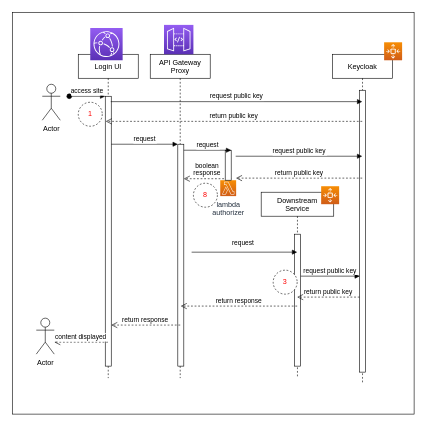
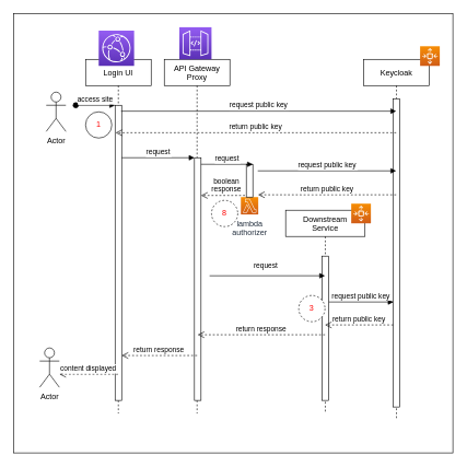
  <mxCell id="0" />
  <mxCell id="1" parent="0" />
  <mxCell id="2" value="" style="whiteSpace=wrap;html=1;aspect=fixed;fontColor=#FF0000;" parent="1" vertex="1"><mxGeometry x="20" y="20" width="670" height="670" as="geometry" /></mxCell>
  <mxCell id="3" value="Login UI" style="shape=umlLifeline;perimeter=lifelinePerimeter;container=1;collapsible=0;recursiveResize=0;rounded=0;shadow=0;strokeWidth=1;" parent="1" vertex="1"><mxGeometry x="130" y="90" width="100" height="540" as="geometry" /></mxCell>
  <mxCell id="4" value="" style="points=[];perimeter=orthogonalPerimeter;rounded=0;shadow=0;strokeWidth=1;" parent="3" vertex="1"><mxGeometry x="45" y="70" width="10" height="450" as="geometry" /></mxCell>
  <mxCell id="5" value="access site" style="verticalAlign=bottom;startArrow=oval;endArrow=block;startSize=8;shadow=0;strokeWidth=1;" parent="3" target="4" edge="1"><mxGeometry relative="1" as="geometry"><mxPoint x="-15" y="70" as="sourcePoint" /></mxGeometry></mxCell>
  <mxCell id="6" value="API Gateway&#10;Proxy" style="shape=umlLifeline;perimeter=lifelinePerimeter;container=1;collapsible=0;recursiveResize=0;rounded=0;shadow=0;strokeWidth=1;" parent="1" vertex="1"><mxGeometry x="250" y="90" width="100" height="540" as="geometry" /></mxCell>
  <mxCell id="7" value="" style="points=[];perimeter=orthogonalPerimeter;rounded=0;shadow=0;strokeWidth=1;" parent="6" vertex="1"><mxGeometry x="46" y="150" width="10" height="370" as="geometry" /></mxCell>
  <mxCell id="8" value="return response" style="verticalAlign=bottom;endArrow=open;dashed=1;endSize=8;exitX=0;exitY=0.95;shadow=0;strokeWidth=1;" parent="1" edge="1"><mxGeometry relative="1" as="geometry"><mxPoint x="185" y="541.5" as="targetPoint" /><mxPoint x="300" y="541.5" as="sourcePoint" /></mxGeometry></mxCell>
  <mxCell id="9" value="request" style="verticalAlign=bottom;endArrow=block;entryX=0;entryY=0;shadow=0;strokeWidth=1;" parent="1" source="4" target="7" edge="1"><mxGeometry relative="1" as="geometry"><mxPoint x="275" y="170" as="sourcePoint" /></mxGeometry></mxCell>
  <mxCell id="10" value="boolean&#10;response" style="verticalAlign=bottom;endArrow=open;dashed=1;endSize=8;exitX=1;exitY=0.95;shadow=0;strokeWidth=1;" parent="1" source="16" target="7" edge="1"><mxGeometry relative="1" as="geometry"><mxPoint x="245" y="327" as="targetPoint" /></mxGeometry></mxCell>
  <mxCell id="11" value="Actor" style="shape=umlActor;verticalLabelPosition=bottom;verticalAlign=top;html=1;outlineConnect=0;" parent="1" vertex="1"><mxGeometry x="70" y="140" width="30" height="60" as="geometry" /></mxCell>
  <mxCell id="12" value="Downstream &#10;Service" style="shape=umlLifeline;perimeter=lifelinePerimeter;container=1;collapsible=0;recursiveResize=0;rounded=0;shadow=0;strokeWidth=1;" parent="1" vertex="1"><mxGeometry x="435" y="320" width="121" height="310" as="geometry" /></mxCell>
  <mxCell id="13" value="" style="points=[];perimeter=orthogonalPerimeter;rounded=0;shadow=0;strokeWidth=1;" parent="12" vertex="1"><mxGeometry x="55.5" y="70" width="10" height="220" as="geometry" /></mxCell>
  <mxCell id="14" value="" style="points=[[0,0,0],[0.25,0,0],[0.5,0,0],[0.75,0,0],[1,0,0],[0,1,0],[0.25,1,0],[0.5,1,0],[0.75,1,0],[1,1,0],[0,0.25,0],[0,0.5,0],[0,0.75,0],[1,0.25,0],[1,0.5,0],[1,0.75,0]];outlineConnect=0;fontColor=#232F3E;gradientColor=#945DF2;gradientDirection=north;fillColor=#5A30B5;strokeColor=#ffffff;dashed=0;verticalLabelPosition=bottom;verticalAlign=top;align=center;html=1;fontSize=12;fontStyle=0;aspect=fixed;shape=mxgraph.aws4.resourceIcon;resIcon=mxgraph.aws4.api_gateway;" parent="1" vertex="1"><mxGeometry x="273" y="41" width="49" height="49" as="geometry" /></mxCell>
  <mxCell id="15" value="lambda &lt;br&gt;authorizer" style="points=[[0,0,0],[0.25,0,0],[0.5,0,0],[0.75,0,0],[1,0,0],[0,1,0],[0.25,1,0],[0.5,1,0],[0.75,1,0],[1,1,0],[0,0.25,0],[0,0.5,0],[0,0.75,0],[1,0.25,0],[1,0.5,0],[1,0.75,0]];outlineConnect=0;fontColor=#232F3E;gradientColor=#F78E04;gradientDirection=north;fillColor=#D05C17;strokeColor=#ffffff;dashed=0;verticalLabelPosition=bottom;verticalAlign=top;align=center;html=1;fontSize=12;fontStyle=0;aspect=fixed;shape=mxgraph.aws4.resourceIcon;resIcon=mxgraph.aws4.lambda;" parent="1" vertex="1"><mxGeometry x="366.75" y="300" width="26.5" height="26.5" as="geometry" /></mxCell>
  <mxCell id="16" value="" style="points=[];perimeter=orthogonalPerimeter;rounded=0;shadow=0;strokeWidth=1;" parent="1" vertex="1"><mxGeometry x="375" y="250" width="10" height="50" as="geometry" /></mxCell>
  <mxCell id="17" value="Keycloak" style="shape=umlLifeline;perimeter=lifelinePerimeter;container=1;collapsible=0;recursiveResize=0;rounded=0;shadow=0;strokeWidth=1;" parent="1" vertex="1"><mxGeometry x="554" y="90" width="100" height="550" as="geometry" /></mxCell>
  <mxCell id="18" value="" style="points=[];perimeter=orthogonalPerimeter;rounded=0;shadow=0;strokeWidth=1;" parent="17" vertex="1"><mxGeometry x="45" y="60" width="10" height="470" as="geometry" /></mxCell>
  <mxCell id="19" value="request" style="verticalAlign=bottom;endArrow=block;entryX=1;entryY=0;shadow=0;strokeWidth=1;" parent="1" source="7" target="16" edge="1"><mxGeometry relative="1" as="geometry"><mxPoint x="245" y="270" as="sourcePoint" /></mxGeometry></mxCell>
  <mxCell id="20" value="" style="points=[[0,0,0],[0.25,0,0],[0.5,0,0],[0.75,0,0],[1,0,0],[0,1,0],[0.25,1,0],[0.5,1,0],[0.75,1,0],[1,1,0],[0,0.25,0],[0,0.5,0],[0,0.75,0],[1,0.25,0],[1,0.5,0],[1,0.75,0]];outlineConnect=0;fontColor=#232F3E;gradientColor=#F78E04;gradientDirection=north;fillColor=#D05C17;strokeColor=#ffffff;dashed=0;verticalLabelPosition=bottom;verticalAlign=top;align=center;html=1;fontSize=12;fontStyle=0;aspect=fixed;shape=mxgraph.aws4.resourceIcon;resIcon=mxgraph.aws4.auto_scaling2;" parent="1" vertex="1"><mxGeometry x="640" y="70" width="30" height="30" as="geometry" /></mxCell>
  <mxCell id="21" value="request public key" style="verticalAlign=bottom;endArrow=block;shadow=0;strokeWidth=1;" parent="1" target="17" edge="1"><mxGeometry relative="1" as="geometry"><mxPoint x="392.5" y="260" as="sourcePoint" /><mxPoint x="467.5" y="260" as="targetPoint" /></mxGeometry></mxCell>
  <mxCell id="22" value="return public key" style="verticalAlign=bottom;endArrow=open;dashed=1;endSize=8;shadow=0;strokeWidth=1;" parent="1" source="17" edge="1"><mxGeometry relative="1" as="geometry"><mxPoint x="393" y="296.5" as="targetPoint" /><mxPoint x="468" y="296.5" as="sourcePoint" /></mxGeometry></mxCell>
  <mxCell id="23" value="request" style="verticalAlign=bottom;endArrow=block;shadow=0;strokeWidth=1;entryX=0.45;entryY=0.227;entryDx=0;entryDy=0;entryPerimeter=0;" parent="1" edge="1"><mxGeometry x="-0.023" y="7" relative="1" as="geometry"><mxPoint x="319" y="420" as="sourcePoint" /><mxPoint x="495" y="419.94" as="targetPoint" /><mxPoint as="offset" /></mxGeometry></mxCell>
  <mxCell id="24" value="return public key" style="verticalAlign=bottom;endArrow=open;dashed=1;endSize=8;shadow=0;strokeWidth=1;entryX=0.45;entryY=0.545;entryDx=0;entryDy=0;entryPerimeter=0;" parent="1" edge="1"><mxGeometry relative="1" as="geometry"><mxPoint x="495" y="494.9" as="targetPoint" /><mxPoint x="599" y="494.9" as="sourcePoint" /></mxGeometry></mxCell>
  <mxCell id="25" value="" style="points=[[0,0,0],[0.25,0,0],[0.5,0,0],[0.75,0,0],[1,0,0],[0,1,0],[0.25,1,0],[0.5,1,0],[0.75,1,0],[1,1,0],[0,0.25,0],[0,0.5,0],[0,0.75,0],[1,0.25,0],[1,0.5,0],[1,0.75,0]];outlineConnect=0;fontColor=#232F3E;gradientColor=#F78E04;gradientDirection=north;fillColor=#D05C17;strokeColor=#ffffff;dashed=0;verticalLabelPosition=bottom;verticalAlign=top;align=center;html=1;fontSize=12;fontStyle=0;aspect=fixed;shape=mxgraph.aws4.resourceIcon;resIcon=mxgraph.aws4.auto_scaling2;" parent="1" vertex="1"><mxGeometry x="535" y="310" width="30" height="30" as="geometry" /></mxCell>
  <mxCell id="26" value="request public key" style="verticalAlign=bottom;endArrow=block;shadow=0;strokeWidth=1;exitX=1.45;exitY=0.318;exitDx=0;exitDy=0;exitPerimeter=0;" parent="1" edge="1"><mxGeometry relative="1" as="geometry"><mxPoint x="501" y="459.96" as="sourcePoint" /><mxPoint x="599.5" y="459.96" as="targetPoint" /></mxGeometry></mxCell>
  <mxCell id="27" value="return response" style="verticalAlign=bottom;endArrow=open;dashed=1;endSize=8;shadow=0;strokeWidth=1;entryX=0.083;entryY=0.851;entryDx=0;entryDy=0;entryPerimeter=0;" parent="1" edge="1"><mxGeometry relative="1" as="geometry"><mxPoint x="300.83" y="509.87" as="targetPoint" /><mxPoint x="495" y="509.87" as="sourcePoint" /></mxGeometry></mxCell>
  <mxCell id="28" value="8" style="ellipse;whiteSpace=wrap;html=1;align=center;dashed=1;fontColor=#FF0000;" parent="1" vertex="1"><mxGeometry x="322" y="305" width="40" height="40" as="geometry" /></mxCell>
  <mxCell id="29" value="3" style="ellipse;whiteSpace=wrap;html=1;align=center;dashed=1;fontColor=#FF0000;" parent="1" vertex="1"><mxGeometry x="455" y="450" width="40" height="40" as="geometry" /></mxCell>
- <mxCell id="30" value="1" style="ellipse;whiteSpace=wrap;html=1;align=center;dashed=1;fontColor=#FF0000;" parent="1" vertex="1"><mxGeometry x="130" y="170" width="40" height="40" as="geometry" /></mxCell>
+ <mxCell id="30" value="1" style="ellipse;whiteSpace=wrap;html=1;align=center;dashed=0;fontColor=#FF0000;" parent="1" vertex="1"><mxGeometry x="130" y="170" width="40" height="40" as="geometry" /></mxCell>
  <mxCell id="31" value="request public key" style="verticalAlign=bottom;endArrow=block;shadow=0;strokeWidth=1;exitX=0.917;exitY=0.02;exitDx=0;exitDy=0;exitPerimeter=0;" parent="1" source="4" target="17" edge="1"><mxGeometry relative="1" as="geometry"><mxPoint x="274.5" y="161.33" as="sourcePoint" /><mxPoint x="485.5" y="161.33" as="targetPoint" /></mxGeometry></mxCell>
  <mxCell id="32" value="return public key" style="verticalAlign=bottom;endArrow=open;dashed=1;endSize=8;shadow=0;strokeWidth=1;entryX=0.083;entryY=0.093;entryDx=0;entryDy=0;entryPerimeter=0;" parent="1" source="17" target="4" edge="1"><mxGeometry relative="1" as="geometry"><mxPoint x="275" y="197.83" as="targetPoint" /><mxPoint x="485.5" y="197.83" as="sourcePoint" /></mxGeometry></mxCell>
  <mxCell id="33" value="" style="points=[[0,0,0],[0.25,0,0],[0.5,0,0],[0.75,0,0],[1,0,0],[0,1,0],[0.25,1,0],[0.5,1,0],[0.75,1,0],[1,1,0],[0,0.25,0],[0,0.5,0],[0,0.75,0],[1,0.25,0],[1,0.5,0],[1,0.75,0]];outlineConnect=0;fontColor=#232F3E;gradientColor=#945DF2;gradientDirection=north;fillColor=#5A30B5;strokeColor=#ffffff;dashed=0;verticalLabelPosition=bottom;verticalAlign=top;align=center;html=1;fontSize=12;fontStyle=0;aspect=fixed;shape=mxgraph.aws4.resourceIcon;resIcon=mxgraph.aws4.cloudfront;" parent="1" vertex="1"><mxGeometry x="150" y="46" width="54" height="54" as="geometry" /></mxCell>
  <mxCell id="34" value="Actor" style="shape=umlActor;verticalLabelPosition=bottom;verticalAlign=top;html=1;outlineConnect=0;" parent="1" vertex="1"><mxGeometry x="60" y="530" width="30" height="60" as="geometry" /></mxCell>
  <mxCell id="35" value="content displayed" style="verticalAlign=bottom;endArrow=open;dashed=1;endSize=8;shadow=0;strokeWidth=1;" parent="1" edge="1"><mxGeometry relative="1" as="geometry"><mxPoint x="90" y="570" as="targetPoint" /><mxPoint x="179.5" y="570" as="sourcePoint" /></mxGeometry></mxCell>
